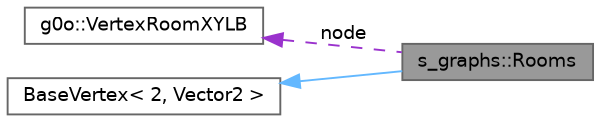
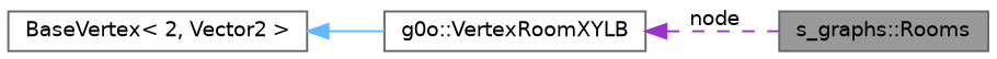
  digraph {
    rankdir=LR
    node [color=gray40 fillcolor=white fontname=Helvetica fontsize=10 shape=box style=filled]
    edge [dir=back fontname=Helvetica fontsize=10 labelfontname=Helvetica labelfontsize=10]
    n1 [fillcolor=grey60 fontcolor=black height=0.2 label="s_graphs::Rooms" width=0.4]
    n2 [height=0.2 label="g0o::VertexRoomXYLB" width=0.4]
    n3 [height=0.2 label="BaseVertex\< 2, Vector2 \>" width=0.4]
    n2 -> n1 [color=darkorchid3 label=" node" style=dashed]
-   n3 -> n1 [color=steelblue1 style=solid]
+   n3 -> n2 [color=steelblue1 style=solid]
  }
